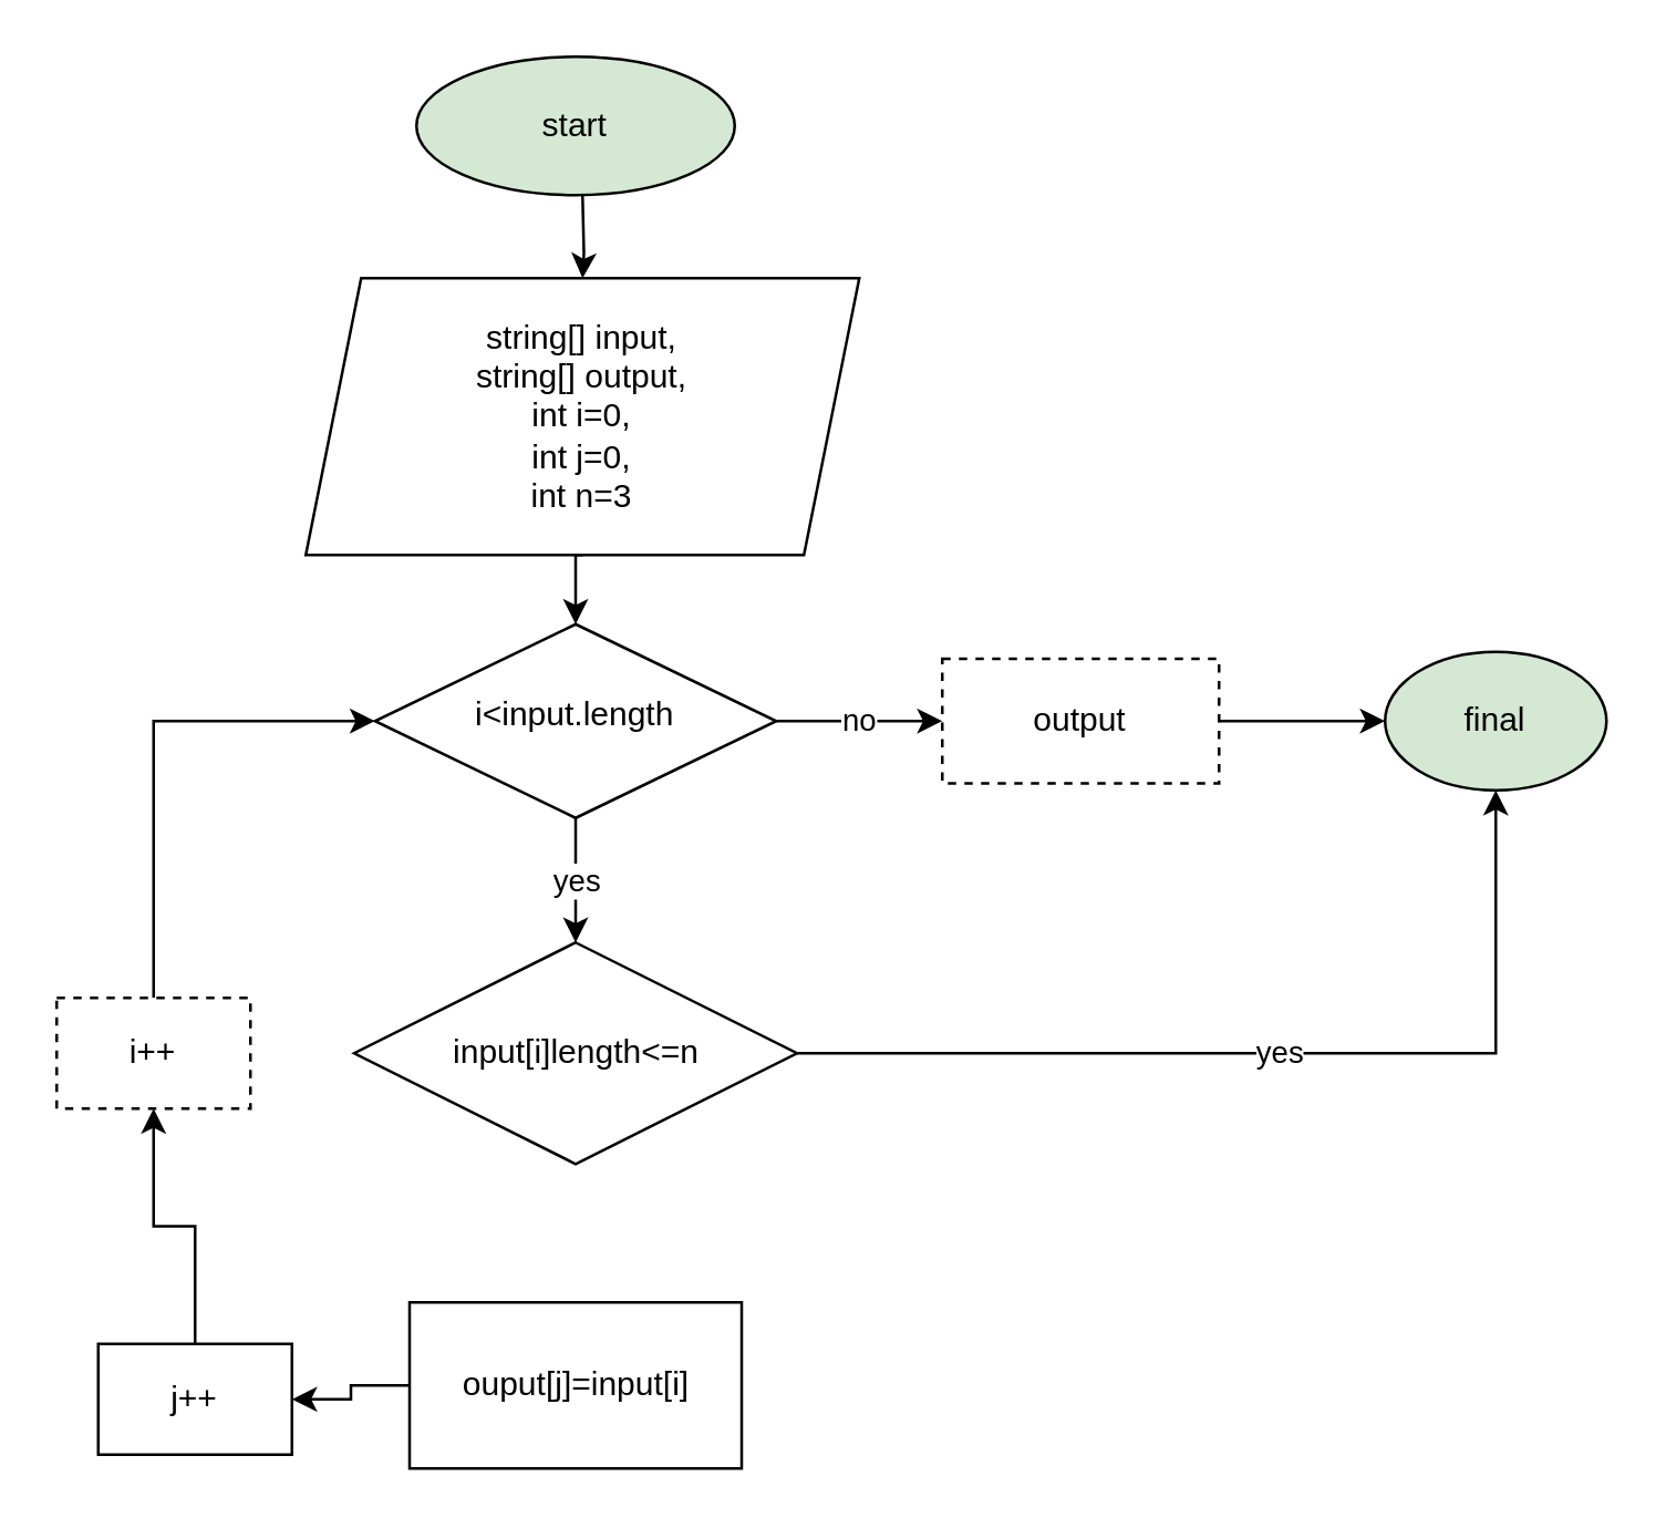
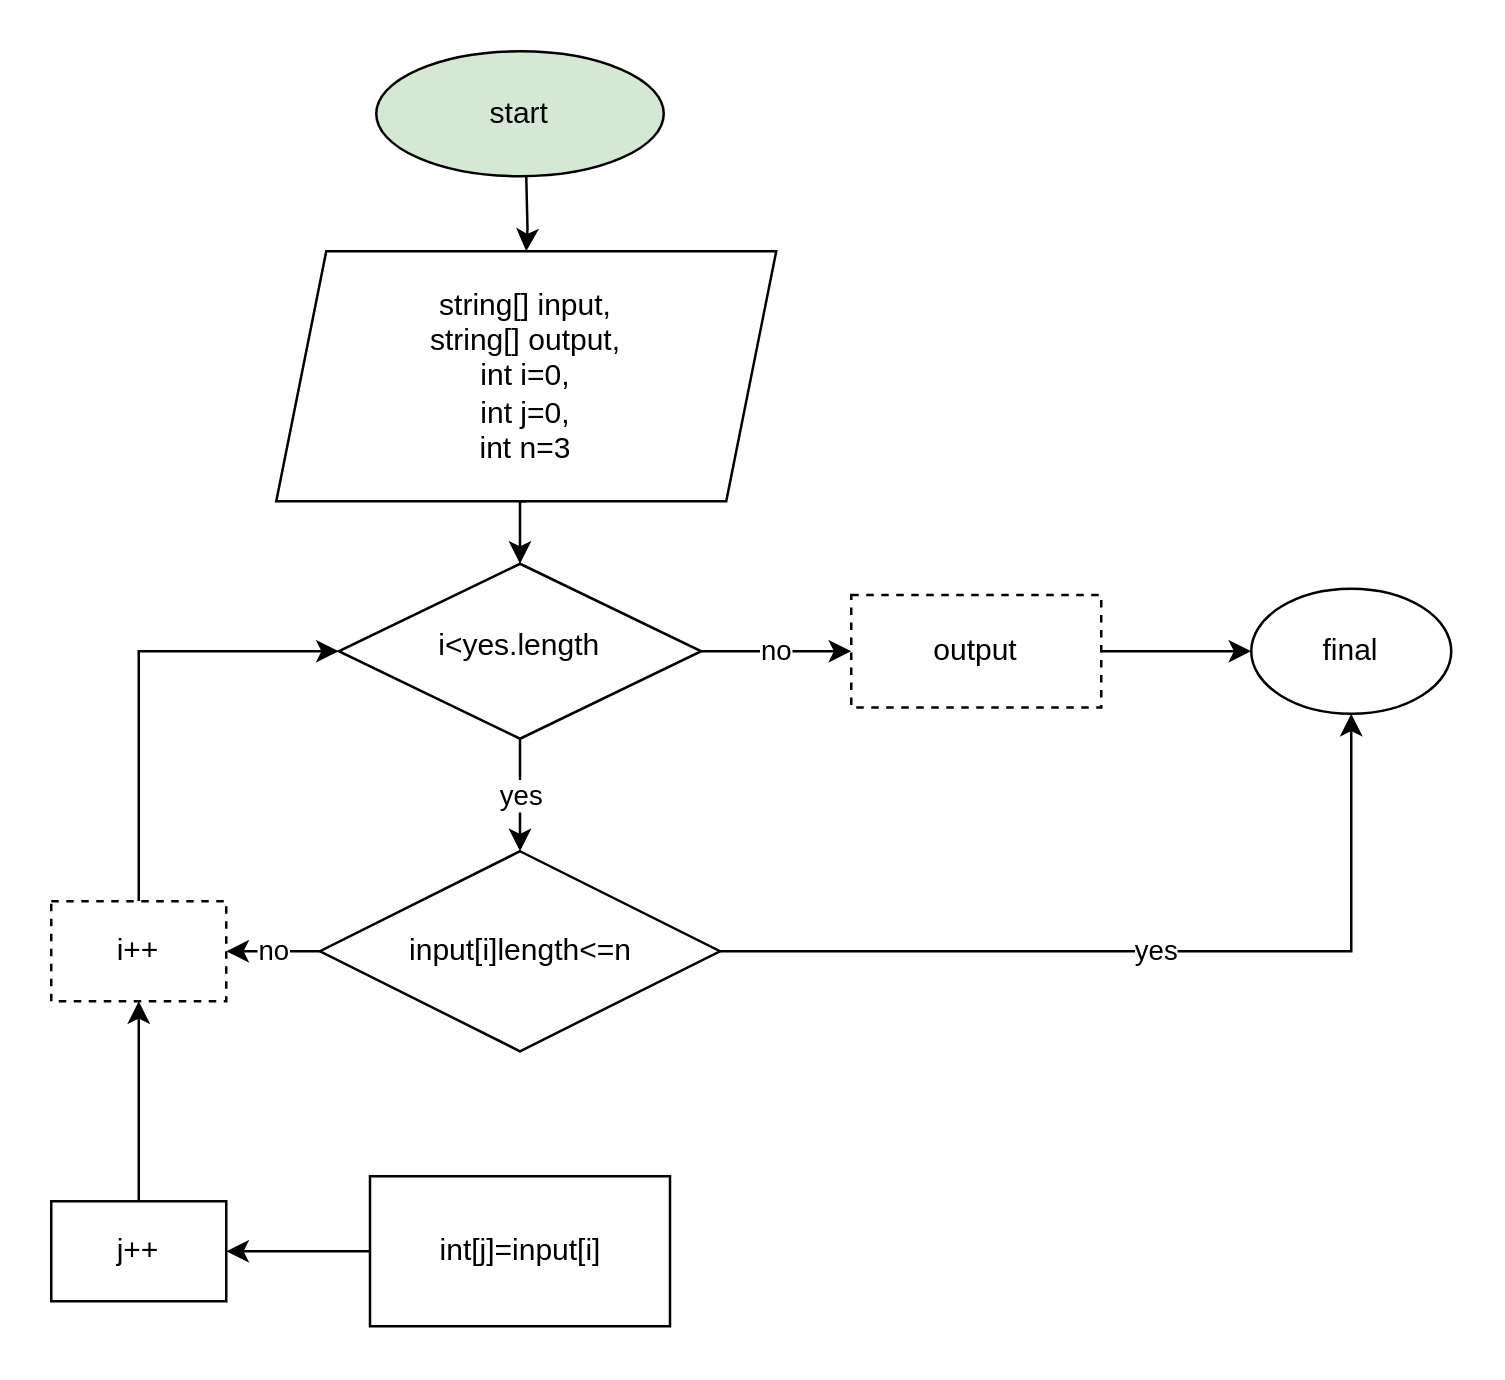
  <mxCell id="0" />
  <mxCell id="1" parent="0" />
  <mxCell id="2" value="" style="edgeStyle=orthogonalEdgeStyle;rounded=0;orthogonalLoop=1;jettySize=auto;html=1;" parent="1" target="8" edge="1"><mxGeometry relative="1" as="geometry"><mxPoint x="210" y="70" as="sourcePoint" /></mxGeometry></mxCell>
  <mxCell id="3" value="yes&lt;br&gt;" style="edgeStyle=orthogonalEdgeStyle;rounded=0;orthogonalLoop=1;jettySize=auto;html=1;" parent="1" source="5" target="13" edge="1"><mxGeometry relative="1" as="geometry" /></mxCell>
  <mxCell id="4" value="no" style="edgeStyle=orthogonalEdgeStyle;rounded=0;orthogonalLoop=1;jettySize=auto;html=1;entryX=0;entryY=0.5;entryDx=0;entryDy=0;" parent="1" source="5" target="20" edge="1"><mxGeometry relative="1" as="geometry"><mxPoint x="330" y="260" as="targetPoint" /></mxGeometry></mxCell>
- <mxCell id="5" value="i&amp;lt;input.length" style="rhombus;whiteSpace=wrap;html=1;shadow=0;fontFamily=Helvetica;fontSize=12;align=center;strokeWidth=1;spacing=6;spacingTop=-4;" parent="1" vertex="1"><mxGeometry x="135" y="225" width="145" height="70" as="geometry" /></mxCell>
+ <mxCell id="5" value="i&amp;lt;yes.length" style="rhombus;whiteSpace=wrap;html=1;shadow=0;fontFamily=Helvetica;fontSize=12;align=center;strokeWidth=1;spacing=6;spacingTop=-4;" parent="1" vertex="1"><mxGeometry x="135" y="225" width="145" height="70" as="geometry" /></mxCell>
  <mxCell id="6" value="" style="edgeStyle=orthogonalEdgeStyle;rounded=0;orthogonalLoop=1;jettySize=auto;html=1;exitX=1;exitY=0.5;exitDx=0;exitDy=0;" parent="1" source="20" edge="1"><mxGeometry relative="1" as="geometry"><mxPoint x="450" y="260" as="sourcePoint" /><mxPoint x="500" y="260" as="targetPoint" /><Array as="points" /></mxGeometry></mxCell>
  <mxCell id="7" style="edgeStyle=orthogonalEdgeStyle;rounded=0;orthogonalLoop=1;jettySize=auto;html=1;exitX=0.5;exitY=1;exitDx=0;exitDy=0;entryX=0.5;entryY=0;entryDx=0;entryDy=0;" parent="1" source="8" target="5" edge="1"><mxGeometry relative="1" as="geometry" /></mxCell>
  <mxCell id="8" value="string[] input,&lt;br&gt;string[] output,&lt;br&gt;int i=0,&lt;br&gt;int j=0,&lt;br&gt;int n=3" style="shape=parallelogram;perimeter=parallelogramPerimeter;whiteSpace=wrap;html=1;fixedSize=1;" parent="1" vertex="1"><mxGeometry x="110" y="100" width="200" height="100" as="geometry" /></mxCell>
- <mxCell id="9" value="final" style="ellipse;whiteSpace=wrap;html=1;fillColor=#d5e8d4;" parent="1" vertex="1"><mxGeometry x="500" y="235" width="80" height="50" as="geometry" /></mxCell>
+ <mxCell id="9" value="final" style="ellipse;whiteSpace=wrap;html=1;" parent="1" vertex="1"><mxGeometry x="500" y="235" width="80" height="50" as="geometry" /></mxCell>
  <mxCell id="10" value="start" style="ellipse;whiteSpace=wrap;html=1;fillColor=#d5e8d4;" parent="1" vertex="1"><mxGeometry x="150" y="20" width="115" height="50" as="geometry" /></mxCell>
  <mxCell id="11" value="yes" style="edgeStyle=orthogonalEdgeStyle;rounded=0;orthogonalLoop=1;jettySize=auto;html=1;" parent="1" source="13" target="9" edge="1"><mxGeometry relative="1" as="geometry"><mxPoint x="208" y="450" as="targetPoint" /></mxGeometry></mxCell>
+ <mxCell id="12" value="no" style="edgeStyle=orthogonalEdgeStyle;rounded=0;orthogonalLoop=1;jettySize=auto;html=1;" parent="1" source="13" target="19" edge="1"><mxGeometry relative="1" as="geometry"><Array as="points"><mxPoint x="120" y="380" /><mxPoint x="120" y="380" /></Array></mxGeometry></mxCell>
  <mxCell id="13" value="input[i]length&amp;lt;=n" style="rhombus;whiteSpace=wrap;html=1;" parent="1" vertex="1"><mxGeometry x="127.5" y="340" width="160" height="80" as="geometry" /></mxCell>
  <mxCell id="14" value="" style="edgeStyle=orthogonalEdgeStyle;rounded=0;orthogonalLoop=1;jettySize=auto;html=1;" parent="1" source="15" target="17" edge="1"><mxGeometry relative="1" as="geometry" /></mxCell>
- <mxCell id="15" value="ouput[j]=input[i]" style="rounded=0;whiteSpace=wrap;html=1;" parent="1" vertex="1"><mxGeometry x="147.5" y="470" width="120" height="60" as="geometry" /></mxCell>
+ <mxCell id="15" value="int[j]=input[i]" style="rounded=0;whiteSpace=wrap;html=1;" parent="1" vertex="1"><mxGeometry x="147.5" y="470" width="120" height="60" as="geometry" /></mxCell>
  <mxCell id="16" value="" style="edgeStyle=orthogonalEdgeStyle;rounded=0;orthogonalLoop=1;jettySize=auto;html=1;" parent="1" source="17" target="19" edge="1"><mxGeometry relative="1" as="geometry" /></mxCell>
- <mxCell id="17" value="j++" style="rounded=0;whiteSpace=wrap;html=1;" parent="1" vertex="1"><mxGeometry x="35" y="485" width="70" height="40" as="geometry" /></mxCell>
+ <mxCell id="17" value="j++" style="rounded=0;whiteSpace=wrap;html=1;" parent="1" vertex="1"><mxGeometry x="20" y="480" width="70" height="40" as="geometry" /></mxCell>
  <mxCell id="18" style="edgeStyle=orthogonalEdgeStyle;rounded=0;orthogonalLoop=1;jettySize=auto;html=1;exitX=0.5;exitY=0;exitDx=0;exitDy=0;entryX=0;entryY=0.5;entryDx=0;entryDy=0;" parent="1" source="19" target="5" edge="1"><mxGeometry relative="1" as="geometry" /></mxCell>
  <mxCell id="19" value="i++" style="rounded=0;whiteSpace=wrap;html=1;dashed=1;" parent="1" vertex="1"><mxGeometry x="20" y="360" width="70" height="40" as="geometry" /></mxCell>
  <mxCell id="20" value="output" style="rounded=0;whiteSpace=wrap;html=1;dashed=1;" parent="1" vertex="1"><mxGeometry x="340" y="237.5" width="100" height="45" as="geometry" /></mxCell>
